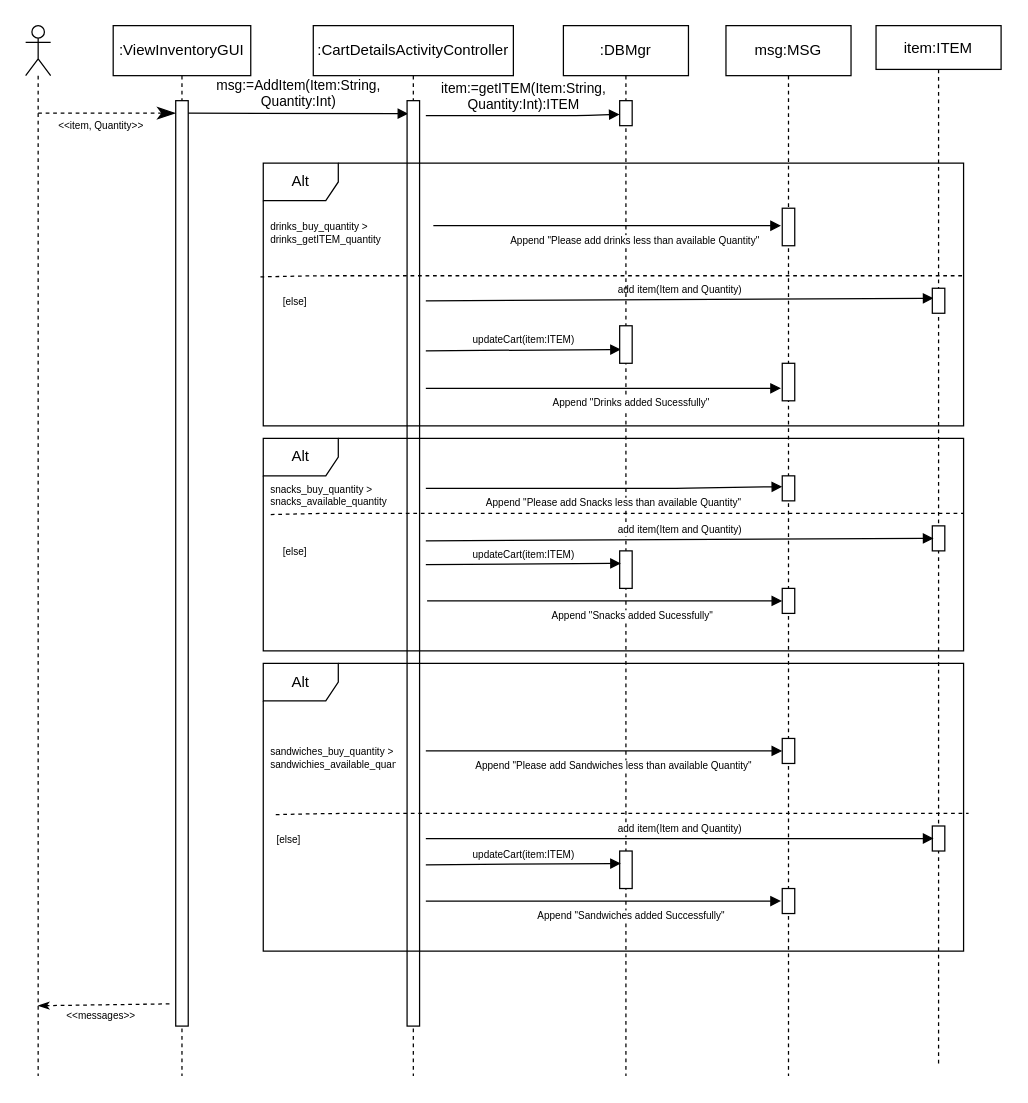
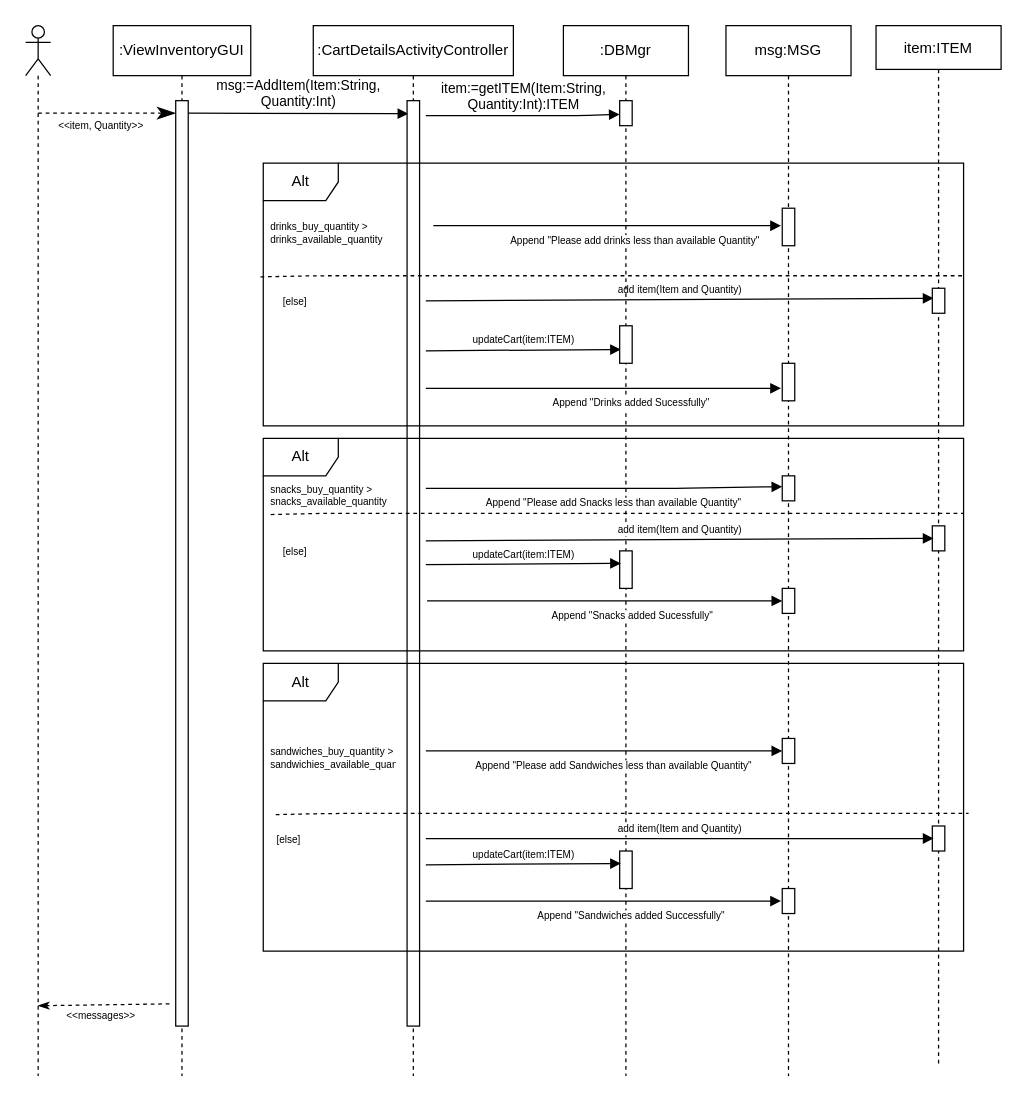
  <mxCell id="0" />
  <mxCell id="1" parent="0" />
  <mxCell id="2" value=":ViewInventoryGUI" style="shape=umlLifeline;perimeter=lifelinePerimeter;whiteSpace=wrap;html=1;container=1;collapsible=0;recursiveResize=0;outlineConnect=0;size=40;" parent="1" vertex="1"><mxGeometry x="90" y="20" width="110" height="840" as="geometry" /></mxCell>
  <mxCell id="3" value="" style="html=1;points=[];perimeter=orthogonalPerimeter;" parent="2" vertex="1"><mxGeometry x="50" y="60" width="10" height="740" as="geometry" /></mxCell>
  <mxCell id="4" value="msg:=AddItem(Item:String,&lt;br&gt;Quantity:Int)" style="html=1;verticalAlign=bottom;endArrow=block;entryX=0.1;entryY=0.014;entryDx=0;entryDy=0;entryPerimeter=0;" parent="2" target="6" edge="1"><mxGeometry width="80" relative="1" as="geometry"><mxPoint x="60" y="70" as="sourcePoint" /><mxPoint x="140" y="70" as="targetPoint" /></mxGeometry></mxCell>
  <mxCell id="5" value=":CartDetailsActivityController" style="shape=umlLifeline;perimeter=lifelinePerimeter;whiteSpace=wrap;html=1;container=1;collapsible=0;recursiveResize=0;outlineConnect=0;" parent="1" vertex="1"><mxGeometry x="250" y="20" width="160" height="840" as="geometry" /></mxCell>
  <mxCell id="6" value="" style="html=1;points=[];perimeter=orthogonalPerimeter;" parent="5" vertex="1"><mxGeometry x="75" y="60" width="10" height="740" as="geometry" /></mxCell>
  <mxCell id="7" value="item:=getITEM(Item:String,&lt;br&gt;Quantity:Int):ITEM" style="html=1;verticalAlign=bottom;endArrow=block;entryX=0;entryY=0.55;entryDx=0;entryDy=0;entryPerimeter=0;" parent="5" target="18" edge="1"><mxGeometry width="80" relative="1" as="geometry"><mxPoint x="90" y="72" as="sourcePoint" /><mxPoint x="230" y="72" as="targetPoint" /><Array as="points"><mxPoint x="170" y="72" /><mxPoint x="210" y="72" /></Array></mxGeometry></mxCell>
  <mxCell id="8" value="add item(Item and Quantity)" style="html=1;verticalAlign=bottom;endArrow=block;fontSize=8;" parent="5" edge="1"><mxGeometry width="80" relative="1" as="geometry"><mxPoint x="90" y="220" as="sourcePoint" /><mxPoint x="496" y="218" as="targetPoint" /></mxGeometry></mxCell>
  <mxCell id="9" value="updateCart(item:ITEM)" style="html=1;verticalAlign=bottom;endArrow=block;fontSize=8;entryX=0.1;entryY=0.633;entryDx=0;entryDy=0;entryPerimeter=0;" parent="5" target="19" edge="1"><mxGeometry width="80" relative="1" as="geometry"><mxPoint x="90" y="260" as="sourcePoint" /><mxPoint x="170" y="260" as="targetPoint" /></mxGeometry></mxCell>
  <mxCell id="10" value="msg:MSG" style="shape=umlLifeline;perimeter=lifelinePerimeter;whiteSpace=wrap;html=1;container=1;collapsible=0;recursiveResize=0;outlineConnect=0;" parent="1" vertex="1"><mxGeometry x="580" y="20" width="100" height="840" as="geometry" /></mxCell>
  <mxCell id="11" value="" style="html=1;points=[];perimeter=orthogonalPerimeter;fontSize=8;" parent="10" vertex="1"><mxGeometry x="45" y="270" width="10" height="30" as="geometry" /></mxCell>
  <mxCell id="12" value="" style="html=1;points=[];perimeter=orthogonalPerimeter;fontSize=8;" parent="10" vertex="1"><mxGeometry x="45" y="360" width="10" height="20" as="geometry" /></mxCell>
  <mxCell id="13" value="" style="html=1;points=[];perimeter=orthogonalPerimeter;fontSize=8;" parent="10" vertex="1"><mxGeometry x="45" y="450" width="10" height="20" as="geometry" /></mxCell>
  <mxCell id="14" value="" style="html=1;points=[];perimeter=orthogonalPerimeter;fontSize=8;" parent="10" vertex="1"><mxGeometry x="45" y="570" width="10" height="20" as="geometry" /></mxCell>
  <mxCell id="15" value="" style="html=1;points=[];perimeter=orthogonalPerimeter;fontSize=8;" parent="10" vertex="1"><mxGeometry x="45" y="690" width="10" height="20" as="geometry" /></mxCell>
  <mxCell id="16" value="" style="shape=umlLifeline;participant=umlActor;perimeter=lifelinePerimeter;whiteSpace=wrap;html=1;container=1;collapsible=0;recursiveResize=0;verticalAlign=top;spacingTop=36;labelBackgroundColor=#ffffff;outlineConnect=0;" parent="1" vertex="1"><mxGeometry x="20" y="20" width="20" height="840" as="geometry" /></mxCell>
  <mxCell id="17" value=":DBMgr" style="shape=umlLifeline;perimeter=lifelinePerimeter;whiteSpace=wrap;html=1;container=1;collapsible=0;recursiveResize=0;outlineConnect=0;" parent="1" vertex="1"><mxGeometry x="450" y="20" width="100" height="840" as="geometry" /></mxCell>
  <mxCell id="18" value="" style="html=1;points=[];perimeter=orthogonalPerimeter;" parent="17" vertex="1"><mxGeometry x="45" y="60" width="10" height="20" as="geometry" /></mxCell>
  <mxCell id="19" value="" style="html=1;points=[];perimeter=orthogonalPerimeter;fontSize=8;" parent="17" vertex="1"><mxGeometry x="45" y="240" width="10" height="30" as="geometry" /></mxCell>
  <mxCell id="20" value="" style="html=1;points=[];perimeter=orthogonalPerimeter;fontSize=8;" parent="17" vertex="1"><mxGeometry x="45" y="420" width="10" height="30" as="geometry" /></mxCell>
  <mxCell id="21" value="" style="html=1;points=[];perimeter=orthogonalPerimeter;fontSize=8;" parent="17" vertex="1"><mxGeometry x="45" y="660" width="10" height="30" as="geometry" /></mxCell>
  <mxCell id="22" value="item:ITEM" style="shape=umlLifeline;perimeter=lifelinePerimeter;whiteSpace=wrap;html=1;container=1;collapsible=0;recursiveResize=0;outlineConnect=0;size=35;" parent="1" vertex="1"><mxGeometry x="700" y="20" width="100" height="830" as="geometry" /></mxCell>
  <mxCell id="23" value="" style="html=1;points=[];perimeter=orthogonalPerimeter;fontSize=8;" parent="22" vertex="1"><mxGeometry x="45" y="210" width="10" height="20" as="geometry" /></mxCell>
  <mxCell id="24" value="" style="html=1;points=[];perimeter=orthogonalPerimeter;fontSize=8;" parent="22" vertex="1"><mxGeometry x="45" y="400" width="10" height="20" as="geometry" /></mxCell>
  <mxCell id="25" value="" style="html=1;points=[];perimeter=orthogonalPerimeter;fontSize=8;" parent="22" vertex="1"><mxGeometry x="45" y="640" width="10" height="20" as="geometry" /></mxCell>
  <mxCell id="26" value="Alt" style="shape=umlFrame;whiteSpace=wrap;html=1;" parent="1" vertex="1"><mxGeometry x="210" y="130" width="560" height="210" as="geometry" /></mxCell>
- <mxCell id="27" value="drinks_buy_quantity &gt;&#10;drinks_getITEM_quantity" style="text;strokeColor=none;fillColor=none;align=left;verticalAlign=top;spacingLeft=4;spacingRight=4;overflow=hidden;rotatable=0;points=[[0,0.5],[1,0.5]];portConstraint=eastwest;fontSize=8;" parent="1" vertex="1"><mxGeometry x="210" y="170" width="100" height="26" as="geometry" /></mxCell>
+ <mxCell id="27" value="drinks_buy_quantity &gt;&#10;drinks_available_quantity" style="text;strokeColor=none;fillColor=none;align=left;verticalAlign=top;spacingLeft=4;spacingRight=4;overflow=hidden;rotatable=0;points=[[0,0.5],[1,0.5]];portConstraint=eastwest;fontSize=8;" parent="1" vertex="1"><mxGeometry x="210" y="170" width="100" height="26" as="geometry" /></mxCell>
  <mxCell id="28" value="Append &quot;Please add drinks less than available Quantity&quot;" style="html=1;verticalAlign=bottom;endArrow=block;fontSize=8;entryX=-0.1;entryY=0.467;entryDx=0;entryDy=0;entryPerimeter=0;" parent="1" target="31" edge="1"><mxGeometry x="0.157" y="-20" width="80" relative="1" as="geometry"><mxPoint x="346" y="180" as="sourcePoint" /><mxPoint x="426" y="180" as="targetPoint" /><Array as="points"><mxPoint x="490" y="180" /></Array><mxPoint as="offset" /></mxGeometry></mxCell>
  <mxCell id="29" value="" style="endArrow=none;dashed=1;html=1;fontSize=8;exitX=-0.004;exitY=0.433;exitDx=0;exitDy=0;exitPerimeter=0;" parent="1" source="26" edge="1"><mxGeometry width="50" height="50" relative="1" as="geometry"><mxPoint x="220" y="220" as="sourcePoint" /><mxPoint x="769" y="220" as="targetPoint" /><Array as="points"><mxPoint x="250" y="220" /><mxPoint x="510" y="220" /></Array></mxGeometry></mxCell>
  <mxCell id="30" value="[else]" style="text;strokeColor=none;fillColor=none;align=left;verticalAlign=top;spacingLeft=4;spacingRight=4;overflow=hidden;rotatable=0;points=[[0,0.5],[1,0.5]];portConstraint=eastwest;fontSize=8;" parent="1" vertex="1"><mxGeometry x="220" y="230" width="100" height="30" as="geometry" /></mxCell>
  <mxCell id="31" value="" style="html=1;points=[];perimeter=orthogonalPerimeter;fontSize=8;" parent="1" vertex="1"><mxGeometry x="625" y="166" width="10" height="30" as="geometry" /></mxCell>
  <mxCell id="32" value="Append &quot;Drinks added Sucessfully&quot;" style="html=1;verticalAlign=bottom;endArrow=block;fontSize=8;entryX=-0.1;entryY=0.667;entryDx=0;entryDy=0;entryPerimeter=0;" parent="1" target="11" edge="1"><mxGeometry x="0.157" y="-20" width="80" relative="1" as="geometry"><mxPoint x="340" y="310" as="sourcePoint" /><mxPoint x="618" y="310.01" as="targetPoint" /><Array as="points"><mxPoint x="484" y="310" /></Array><mxPoint as="offset" /></mxGeometry></mxCell>
  <mxCell id="33" value="snacks_buy_quantity &gt;&#10;snacks_available_quantity" style="text;strokeColor=none;fillColor=none;align=left;verticalAlign=top;spacingLeft=4;spacingRight=4;overflow=hidden;rotatable=0;points=[[0,0.5],[1,0.5]];portConstraint=eastwest;fontSize=8;" parent="1" vertex="1"><mxGeometry x="210" y="380" width="110" height="30" as="geometry" /></mxCell>
  <mxCell id="34" value="Append &quot;Please add Snacks less than available Quantity&quot;" style="html=1;verticalAlign=bottom;endArrow=block;fontSize=8;entryX=0;entryY=0.433;entryDx=0;entryDy=0;entryPerimeter=0;" parent="1" target="12" edge="1"><mxGeometry x="0.053" y="-20" width="80" relative="1" as="geometry"><mxPoint x="340" y="390" as="sourcePoint" /><mxPoint x="620" y="373" as="targetPoint" /><Array as="points"><mxPoint x="470" y="390" /><mxPoint x="540" y="390" /></Array><mxPoint as="offset" /></mxGeometry></mxCell>
  <mxCell id="35" value="[else]" style="text;strokeColor=none;fillColor=none;align=left;verticalAlign=top;spacingLeft=4;spacingRight=4;overflow=hidden;rotatable=0;points=[[0,0.5],[1,0.5]];portConstraint=eastwest;fontSize=8;" parent="1" vertex="1"><mxGeometry x="220" y="430" width="100" height="30" as="geometry" /></mxCell>
  <mxCell id="36" value="add item(Item and Quantity)" style="html=1;verticalAlign=bottom;endArrow=block;fontSize=8;" parent="1" edge="1"><mxGeometry width="80" relative="1" as="geometry"><mxPoint x="340" y="432" as="sourcePoint" /><mxPoint x="746" y="430" as="targetPoint" /></mxGeometry></mxCell>
  <mxCell id="37" value="updateCart(item:ITEM)" style="html=1;verticalAlign=bottom;endArrow=block;fontSize=8;entryX=0.1;entryY=0.633;entryDx=0;entryDy=0;entryPerimeter=0;" parent="1" edge="1"><mxGeometry width="80" relative="1" as="geometry"><mxPoint x="340" y="451.01" as="sourcePoint" /><mxPoint x="496" y="450" as="targetPoint" /></mxGeometry></mxCell>
  <mxCell id="38" value="Append &quot;Snacks added Sucessfully&quot;" style="html=1;verticalAlign=bottom;endArrow=block;fontSize=8;entryX=-0.1;entryY=0.667;entryDx=0;entryDy=0;entryPerimeter=0;" parent="1" edge="1"><mxGeometry x="0.157" y="-20" width="80" relative="1" as="geometry"><mxPoint x="341" y="480" as="sourcePoint" /><mxPoint x="625" y="480.01" as="targetPoint" /><Array as="points"><mxPoint x="485" y="480" /></Array><mxPoint as="offset" /></mxGeometry></mxCell>
  <mxCell id="39" value="Alt" style="shape=umlFrame;whiteSpace=wrap;html=1;" parent="1" vertex="1"><mxGeometry x="210" y="350" width="560" height="170" as="geometry" /></mxCell>
  <mxCell id="40" value="" style="endArrow=none;dashed=1;html=1;fontSize=8;exitX=-0.004;exitY=0.433;exitDx=0;exitDy=0;exitPerimeter=0;" parent="1" edge="1"><mxGeometry width="50" height="50" relative="1" as="geometry"><mxPoint x="216" y="410.93" as="sourcePoint" /><mxPoint x="770" y="410" as="targetPoint" /><Array as="points"><mxPoint x="258.24" y="410" /><mxPoint x="518.24" y="410" /></Array></mxGeometry></mxCell>
  <mxCell id="41" value="sandwiches_buy_quantity &gt;&#10;sandwichies_available_quantity" style="text;strokeColor=none;fillColor=none;align=left;verticalAlign=top;spacingLeft=4;spacingRight=4;overflow=hidden;rotatable=0;points=[[0,0.5],[1,0.5]];portConstraint=eastwest;fontSize=8;" parent="1" vertex="1"><mxGeometry x="210" y="590" width="110" height="30" as="geometry" /></mxCell>
  <mxCell id="42" value="Append &quot;Please add Sandwiches less than available Quantity&quot;" style="html=1;verticalAlign=bottom;endArrow=block;fontSize=8;entryX=0;entryY=0.433;entryDx=0;entryDy=0;entryPerimeter=0;" parent="1" edge="1"><mxGeometry x="0.053" y="-20" width="80" relative="1" as="geometry"><mxPoint x="340" y="600" as="sourcePoint" /><mxPoint x="625" y="600" as="targetPoint" /><Array as="points"><mxPoint x="470" y="600" /><mxPoint x="540" y="600" /></Array><mxPoint as="offset" /></mxGeometry></mxCell>
  <mxCell id="43" value="add item(Item and Quantity)" style="html=1;verticalAlign=bottom;endArrow=block;fontSize=8;" parent="1" edge="1"><mxGeometry width="80" relative="1" as="geometry"><mxPoint x="340" y="670" as="sourcePoint" /><mxPoint x="746" y="670" as="targetPoint" /><Array as="points"><mxPoint x="540" y="670" /></Array></mxGeometry></mxCell>
  <mxCell id="44" value="[else]" style="text;strokeColor=none;fillColor=none;align=left;verticalAlign=top;spacingLeft=4;spacingRight=4;overflow=hidden;rotatable=0;points=[[0,0.5],[1,0.5]];portConstraint=eastwest;fontSize=8;" parent="1" vertex="1"><mxGeometry x="215" y="660" width="100" height="30" as="geometry" /></mxCell>
  <mxCell id="45" value="updateCart(item:ITEM)" style="html=1;verticalAlign=bottom;endArrow=block;fontSize=8;entryX=0.1;entryY=0.633;entryDx=0;entryDy=0;entryPerimeter=0;" parent="1" edge="1"><mxGeometry width="80" relative="1" as="geometry"><mxPoint x="340" y="691.01" as="sourcePoint" /><mxPoint x="496" y="690" as="targetPoint" /></mxGeometry></mxCell>
  <mxCell id="46" value="Append &quot;Sandwiches added Successfully&quot;" style="html=1;verticalAlign=bottom;endArrow=block;fontSize=8;entryX=-0.1;entryY=0.667;entryDx=0;entryDy=0;entryPerimeter=0;" parent="1" edge="1"><mxGeometry x="0.157" y="-20" width="80" relative="1" as="geometry"><mxPoint x="340" y="720" as="sourcePoint" /><mxPoint x="624" y="720.01" as="targetPoint" /><Array as="points"><mxPoint x="484" y="720" /></Array><mxPoint as="offset" /></mxGeometry></mxCell>
  <mxCell id="47" value="" style="endArrow=none;dashed=1;html=1;fontSize=8;exitX=-0.004;exitY=0.433;exitDx=0;exitDy=0;exitPerimeter=0;" parent="1" edge="1"><mxGeometry width="50" height="50" relative="1" as="geometry"><mxPoint x="220" y="650.93" as="sourcePoint" /><mxPoint x="774" y="650" as="targetPoint" /><Array as="points"><mxPoint x="262.24" y="650" /><mxPoint x="522.24" y="650" /></Array></mxGeometry></mxCell>
  <mxCell id="48" value="Alt" style="shape=umlFrame;whiteSpace=wrap;html=1;" parent="1" vertex="1"><mxGeometry x="210" y="530" width="560" height="230" as="geometry" /></mxCell>
  <mxCell id="49" value="&amp;lt;&amp;lt;messages&amp;gt;&amp;gt;" style="html=1;verticalAlign=bottom;endArrow=classicThin;dashed=1;fontSize=8;exitX=-0.5;exitY=0.976;exitDx=0;exitDy=0;exitPerimeter=0;entryX=0.5;entryY=0.933;entryDx=0;entryDy=0;entryPerimeter=0;endFill=1;" parent="1" source="3" target="16" edge="1"><mxGeometry x="0.052" y="17" relative="1" as="geometry"><mxPoint x="130" y="800" as="sourcePoint" /><mxPoint x="50" y="800" as="targetPoint" /><mxPoint as="offset" /></mxGeometry></mxCell>
  <mxCell id="50" value="&amp;lt;&amp;lt;item, Quantity&amp;gt;&amp;gt;" style="endArrow=classicThin;endSize=12;dashed=1;html=1;fontSize=8;endFill=1;" parent="1" edge="1"><mxGeometry x="-0.091" y="-10" width="160" relative="1" as="geometry"><mxPoint x="30" y="90" as="sourcePoint" /><mxPoint x="140" y="90" as="targetPoint" /><mxPoint as="offset" /></mxGeometry></mxCell>
